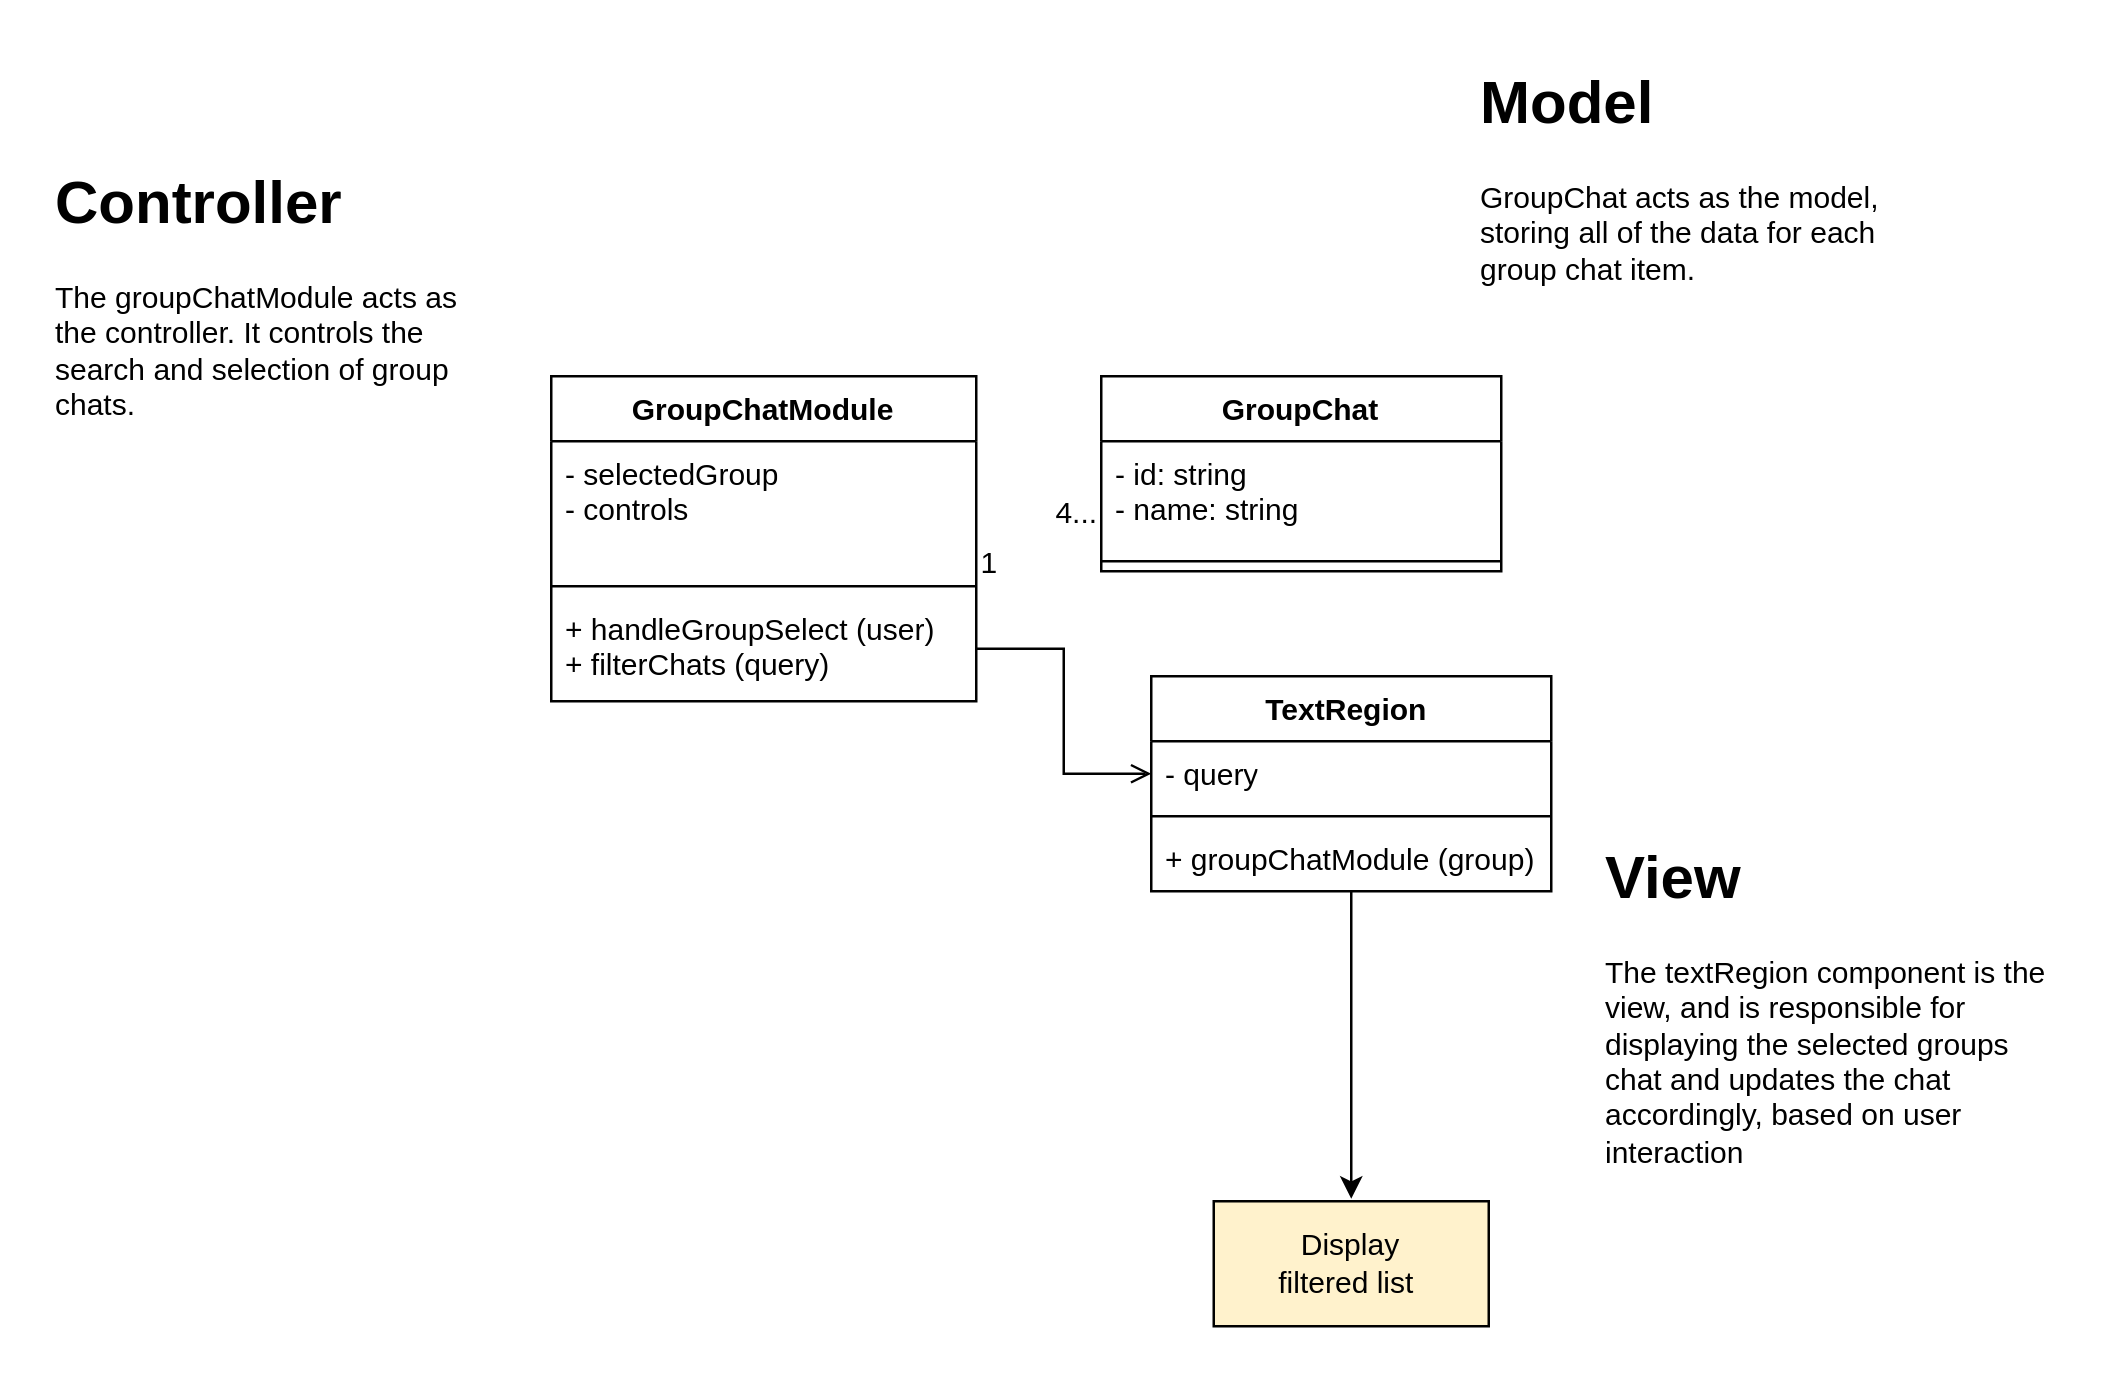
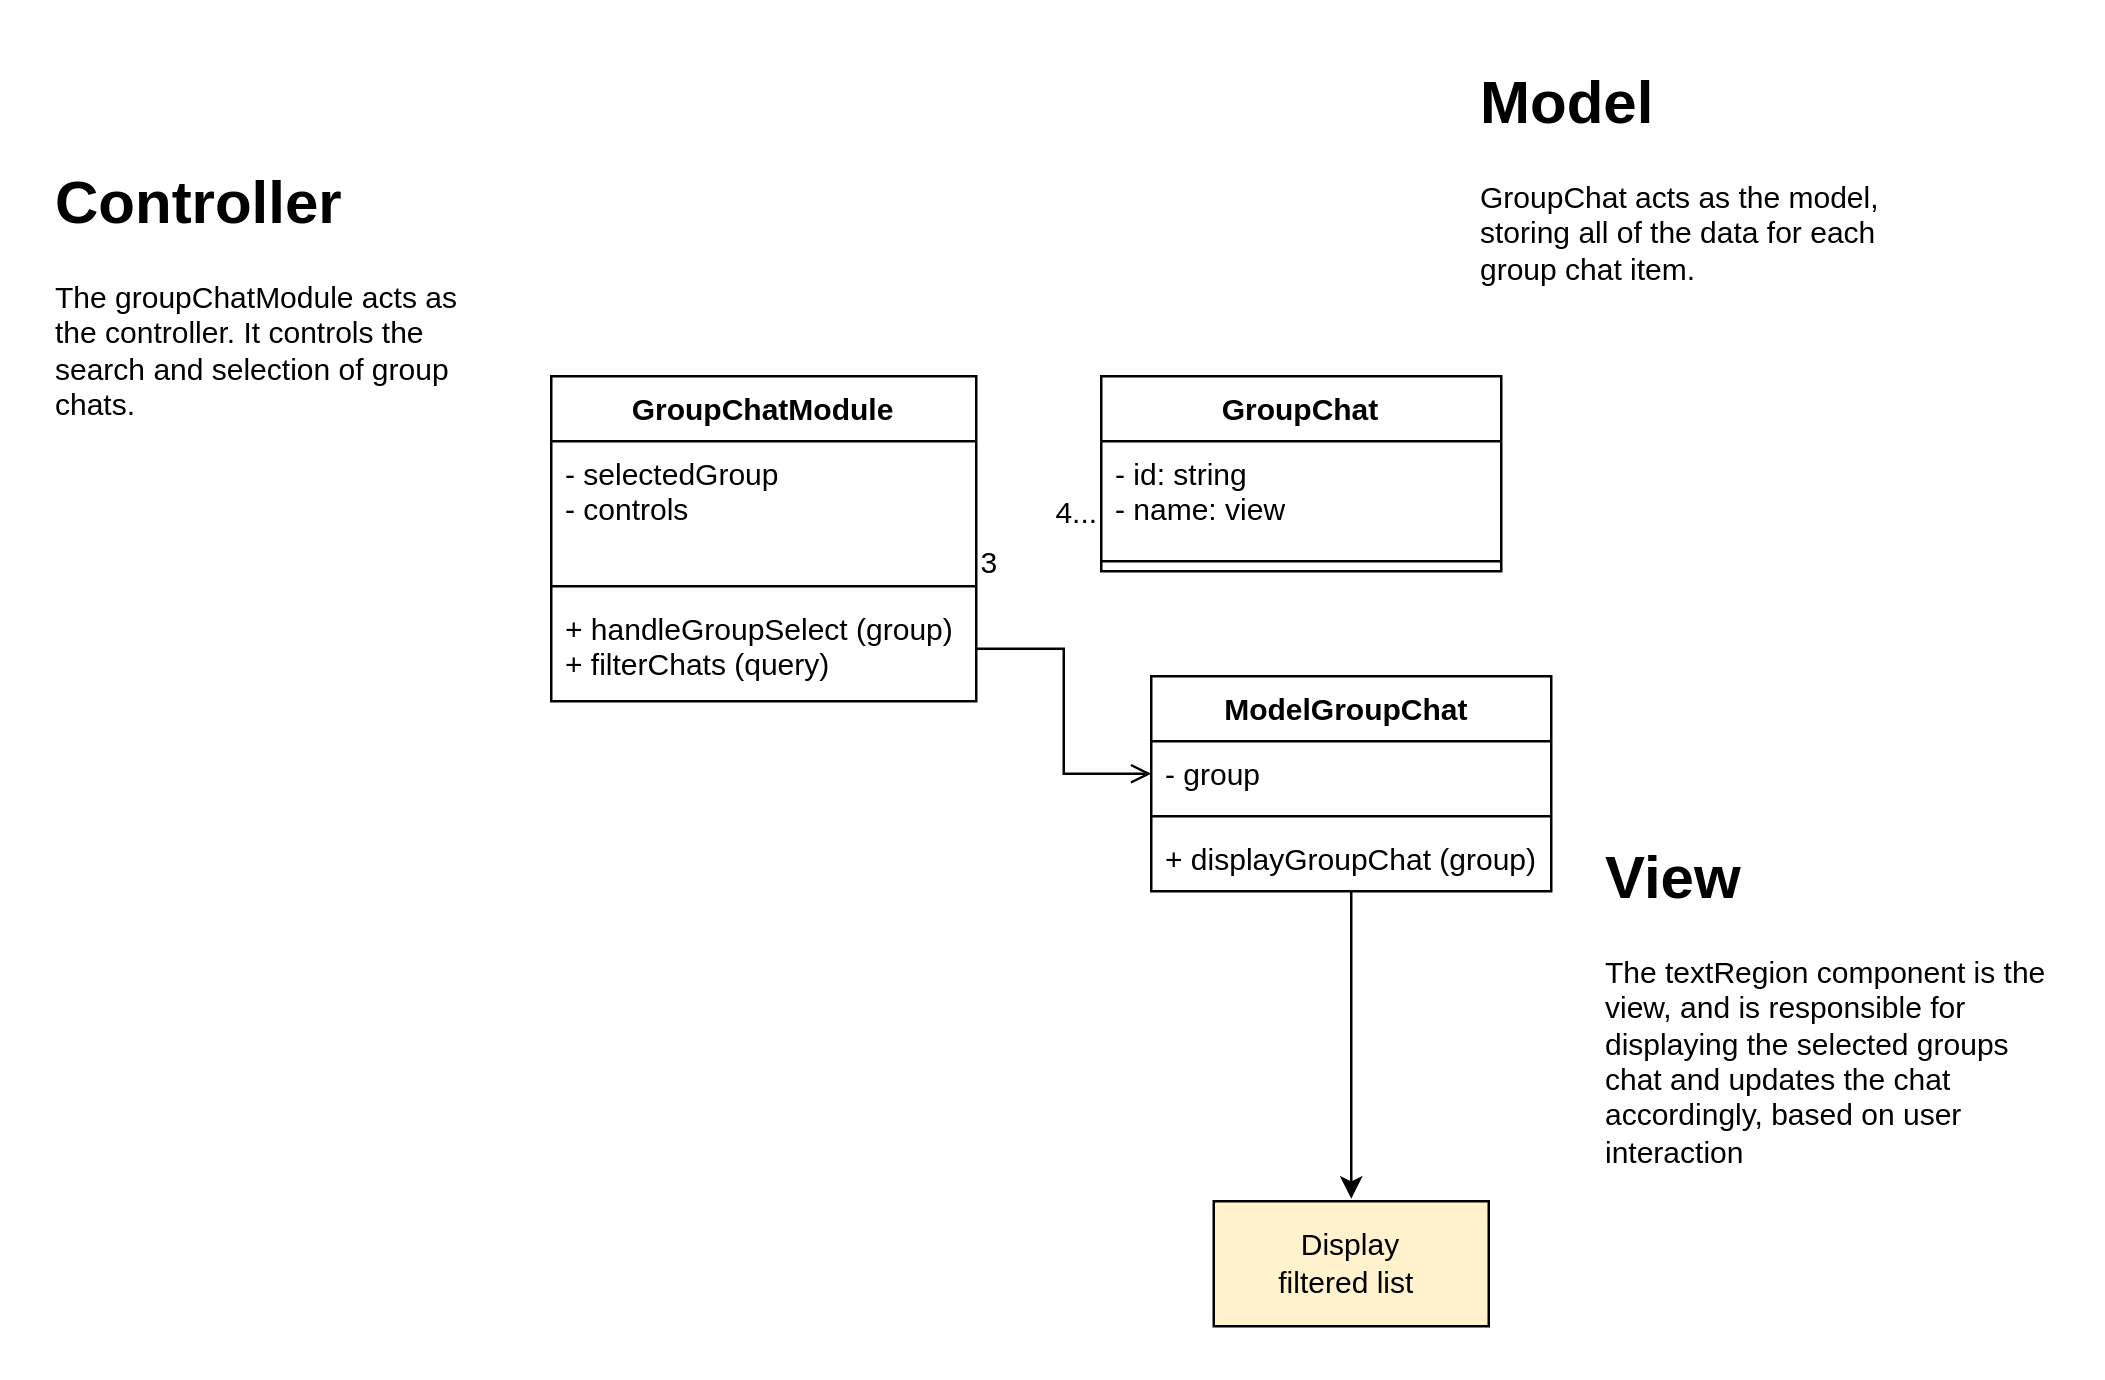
  <mxCell id="0" />
  <mxCell id="1" parent="0" />
  <mxCell id="2" value="GroupChat" style="swimlane;fontStyle=1;align=center;verticalAlign=top;childLayout=stackLayout;horizontal=1;startSize=26;horizontalStack=0;resizeParent=1;resizeParentMax=0;resizeLast=0;collapsible=1;marginBottom=0;whiteSpace=wrap;html=1;" vertex="1" parent="1"><mxGeometry x="440" y="150" width="160" height="78" as="geometry" /></mxCell>
- <mxCell id="3" value="- id: string&lt;div&gt;- name: string&lt;/div&gt;" style="text;strokeColor=none;fillColor=none;align=left;verticalAlign=top;spacingLeft=4;spacingRight=4;overflow=hidden;rotatable=0;points=[[0,0.5],[1,0.5]];portConstraint=eastwest;whiteSpace=wrap;html=1;" vertex="1" parent="2"><mxGeometry y="26" width="160" height="44" as="geometry" /></mxCell>
+ <mxCell id="3" value="- id: string&lt;div&gt;- name: view&lt;/div&gt;" style="text;strokeColor=none;fillColor=none;align=left;verticalAlign=top;spacingLeft=4;spacingRight=4;overflow=hidden;rotatable=0;points=[[0,0.5],[1,0.5]];portConstraint=eastwest;whiteSpace=wrap;html=1;" vertex="1" parent="2"><mxGeometry y="26" width="160" height="44" as="geometry" /></mxCell>
  <mxCell id="4" value="" style="line;strokeWidth=1;fillColor=none;align=left;verticalAlign=middle;spacingTop=-1;spacingLeft=3;spacingRight=3;rotatable=0;labelPosition=right;points=[];portConstraint=eastwest;strokeColor=inherit;" vertex="1" parent="2"><mxGeometry y="70" width="160" height="8" as="geometry" /></mxCell>
  <mxCell id="5" value="GroupChatModule" style="swimlane;fontStyle=1;align=center;verticalAlign=top;childLayout=stackLayout;horizontal=1;startSize=26;horizontalStack=0;resizeParent=1;resizeParentMax=0;resizeLast=0;collapsible=1;marginBottom=0;whiteSpace=wrap;html=1;" vertex="1" parent="1"><mxGeometry x="220" y="150" width="170" height="130" as="geometry" /></mxCell>
  <mxCell id="6" value="- selectedGroup&lt;div&gt;- controls&lt;/div&gt;" style="text;strokeColor=none;fillColor=none;align=left;verticalAlign=top;spacingLeft=4;spacingRight=4;overflow=hidden;rotatable=0;points=[[0,0.5],[1,0.5]];portConstraint=eastwest;whiteSpace=wrap;html=1;" vertex="1" parent="5"><mxGeometry y="26" width="170" height="54" as="geometry" /></mxCell>
  <mxCell id="7" value="" style="line;strokeWidth=1;fillColor=none;align=left;verticalAlign=middle;spacingTop=-1;spacingLeft=3;spacingRight=3;rotatable=0;labelPosition=right;points=[];portConstraint=eastwest;strokeColor=inherit;" vertex="1" parent="5"><mxGeometry y="80" width="170" height="8" as="geometry" /></mxCell>
- <mxCell id="8" value="+ handleGroupSelect (user)&lt;div&gt;+ filterChats (query)&lt;/div&gt;" style="text;strokeColor=none;fillColor=none;align=left;verticalAlign=top;spacingLeft=4;spacingRight=4;overflow=hidden;rotatable=0;points=[[0,0.5],[1,0.5]];portConstraint=eastwest;whiteSpace=wrap;html=1;" vertex="1" parent="5"><mxGeometry y="88" width="170" height="42" as="geometry" /></mxCell>
+ <mxCell id="8" value="+ handleGroupSelect (group)&lt;div&gt;+ filterChats (query)&lt;/div&gt;" style="text;strokeColor=none;fillColor=none;align=left;verticalAlign=top;spacingLeft=4;spacingRight=4;overflow=hidden;rotatable=0;points=[[0,0.5],[1,0.5]];portConstraint=eastwest;whiteSpace=wrap;html=1;" vertex="1" parent="5"><mxGeometry y="88" width="170" height="42" as="geometry" /></mxCell>
  <mxCell id="9" value="" style="edgeStyle=orthogonalEdgeStyle;rounded=0;orthogonalLoop=1;jettySize=auto;html=1;" edge="1" parent="1" source="10"><mxGeometry relative="1" as="geometry"><mxPoint x="540" y="479" as="targetPoint" /></mxGeometry></mxCell>
- <mxCell id="10" value="TextRegion&amp;nbsp;" style="swimlane;fontStyle=1;align=center;verticalAlign=top;childLayout=stackLayout;horizontal=1;startSize=26;horizontalStack=0;resizeParent=1;resizeParentMax=0;resizeLast=0;collapsible=1;marginBottom=0;whiteSpace=wrap;html=1;" vertex="1" parent="1"><mxGeometry x="460" y="270" width="160" height="86" as="geometry" /></mxCell>
- <mxCell id="11" value="- query" style="text;strokeColor=none;fillColor=none;align=left;verticalAlign=top;spacingLeft=4;spacingRight=4;overflow=hidden;rotatable=0;points=[[0,0.5],[1,0.5]];portConstraint=eastwest;whiteSpace=wrap;html=1;" vertex="1" parent="10"><mxGeometry y="26" width="160" height="26" as="geometry" /></mxCell>
+ <mxCell id="10" value="ModelGroupChat&amp;nbsp;" style="swimlane;fontStyle=1;align=center;verticalAlign=top;childLayout=stackLayout;horizontal=1;startSize=26;horizontalStack=0;resizeParent=1;resizeParentMax=0;resizeLast=0;collapsible=1;marginBottom=0;whiteSpace=wrap;html=1;" vertex="1" parent="1"><mxGeometry x="460" y="270" width="160" height="86" as="geometry" /></mxCell>
+ <mxCell id="11" value="- group" style="text;strokeColor=none;fillColor=none;align=left;verticalAlign=top;spacingLeft=4;spacingRight=4;overflow=hidden;rotatable=0;points=[[0,0.5],[1,0.5]];portConstraint=eastwest;whiteSpace=wrap;html=1;" vertex="1" parent="10"><mxGeometry y="26" width="160" height="26" as="geometry" /></mxCell>
  <mxCell id="12" value="" style="line;strokeWidth=1;fillColor=none;align=left;verticalAlign=middle;spacingTop=-1;spacingLeft=3;spacingRight=3;rotatable=0;labelPosition=right;points=[];portConstraint=eastwest;strokeColor=inherit;" vertex="1" parent="10"><mxGeometry y="52" width="160" height="8" as="geometry" /></mxCell>
- <mxCell id="13" value="+ groupChatModule (group)" style="text;strokeColor=none;fillColor=none;align=left;verticalAlign=top;spacingLeft=4;spacingRight=4;overflow=hidden;rotatable=0;points=[[0,0.5],[1,0.5]];portConstraint=eastwest;whiteSpace=wrap;html=1;" vertex="1" parent="10"><mxGeometry y="60" width="160" height="26" as="geometry" /></mxCell>
+ <mxCell id="13" value="+ displayGroupChat (group)" style="text;strokeColor=none;fillColor=none;align=left;verticalAlign=top;spacingLeft=4;spacingRight=4;overflow=hidden;rotatable=0;points=[[0,0.5],[1,0.5]];portConstraint=eastwest;whiteSpace=wrap;html=1;" vertex="1" parent="10"><mxGeometry y="60" width="160" height="26" as="geometry" /></mxCell>
  <mxCell id="14" value="Display&lt;div&gt;filtered list&amp;nbsp;&lt;/div&gt;" style="html=1;whiteSpace=wrap;fillColor=#fff2cc;" vertex="1" parent="1"><mxGeometry x="485" y="480" width="110" height="50" as="geometry" /></mxCell>
- <mxCell id="15" value="1" style="text;html=1;align=center;verticalAlign=middle;resizable=0;points=[];autosize=1;strokeColor=none;fillColor=none;" vertex="1" parent="1"><mxGeometry x="380" y="210" width="30" height="30" as="geometry" /></mxCell>
+ <mxCell id="15" value="3" style="text;html=1;align=center;verticalAlign=middle;resizable=0;points=[];autosize=1;strokeColor=none;fillColor=none;" vertex="1" parent="1"><mxGeometry x="380" y="210" width="30" height="30" as="geometry" /></mxCell>
  <mxCell id="16" value="4..." style="text;html=1;align=center;verticalAlign=middle;resizable=0;points=[];autosize=1;strokeColor=none;fillColor=none;" vertex="1" parent="1"><mxGeometry x="410" y="190" width="40" height="30" as="geometry" /></mxCell>
  <mxCell id="17" value="" style="edgeStyle=orthogonalEdgeStyle;rounded=0;orthogonalLoop=1;jettySize=auto;html=1;endArrow=open;" edge="1" parent="1" source="8" target="11"><mxGeometry relative="1" as="geometry" /></mxCell>
  <mxCell id="18" value="&lt;h1 style=&quot;margin-top: 0px;&quot;&gt;Controller&lt;/h1&gt;&lt;p&gt;The groupChatModule acts as the controller. It controls the search and selection of group chats.&lt;/p&gt;" style="text;html=1;whiteSpace=wrap;overflow=hidden;rounded=0;" vertex="1" parent="1"><mxGeometry x="20" y="60" width="180" height="120" as="geometry" /></mxCell>
  <mxCell id="19" value="&lt;h1 style=&quot;margin-top: 0px;&quot;&gt;Model&lt;/h1&gt;&lt;p&gt;GroupChat acts as the model, storing all of the data for each group chat item.&lt;/p&gt;" style="text;html=1;whiteSpace=wrap;overflow=hidden;rounded=0;" vertex="1" parent="1"><mxGeometry x="590" y="20" width="180" height="120" as="geometry" /></mxCell>
  <mxCell id="20" value="&lt;h1 style=&quot;margin-top: 0px;&quot;&gt;View&lt;/h1&gt;&lt;p&gt;The textRegion component is the view, and is responsible for displaying the selected groups chat and updates the chat accordingly, based on user interaction&lt;/p&gt;" style="text;html=1;whiteSpace=wrap;overflow=hidden;rounded=0;" vertex="1" parent="1"><mxGeometry x="640" y="330" width="180" height="150" as="geometry" /></mxCell>
